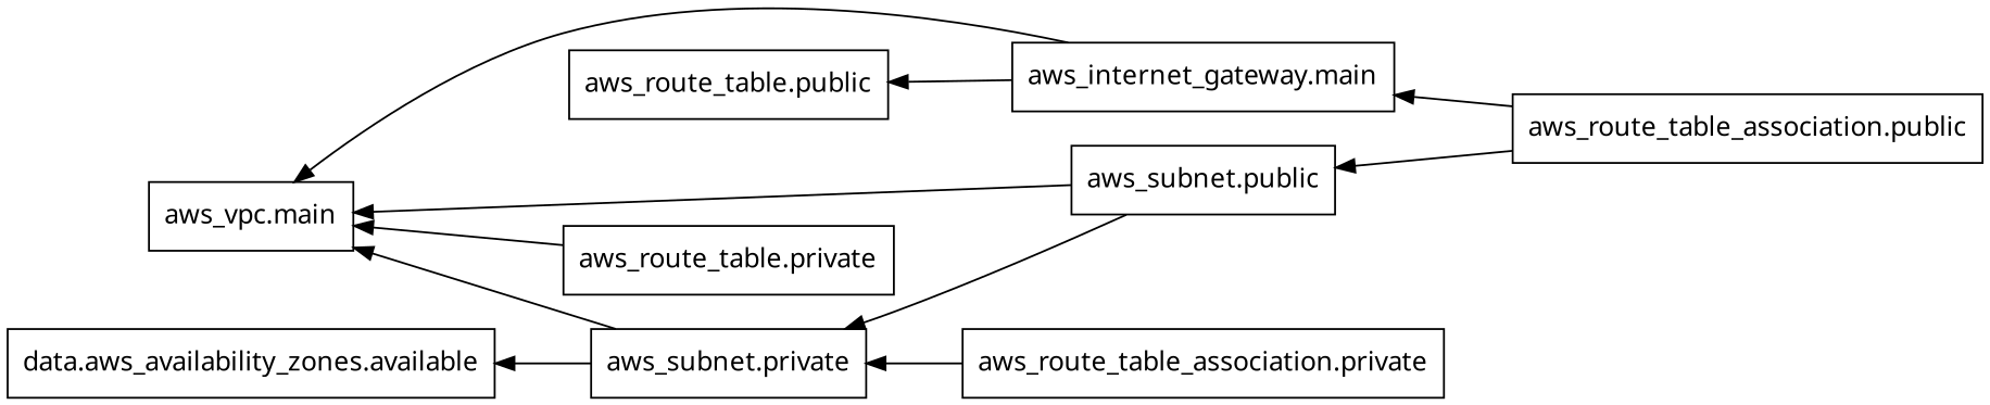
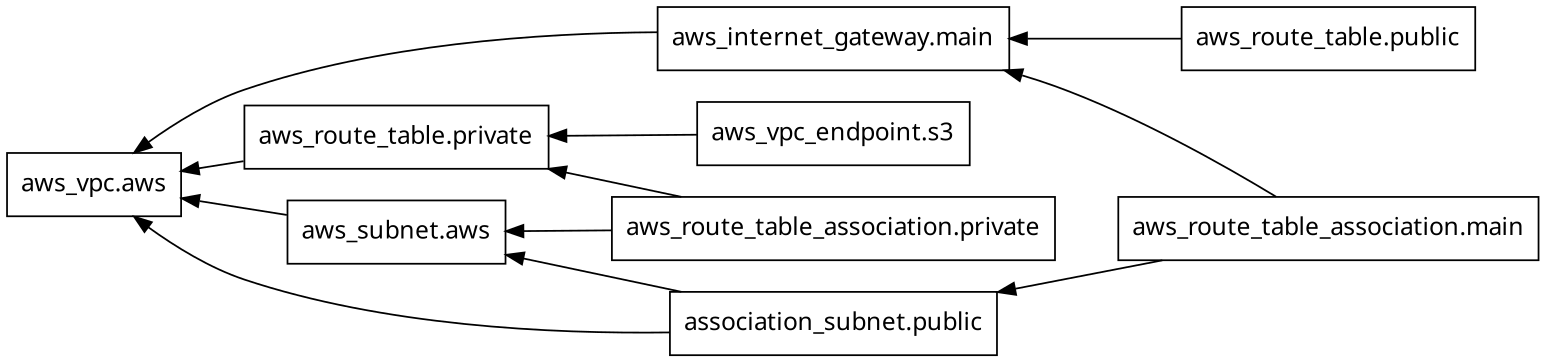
  digraph {
    rankdir=RL
    node [fontname="sans-serif" shape=rect]
-   n1 [label="data.aws_availability_zones.available"]
    n2 [label="aws_internet_gateway.main"]
-   n3 [label="aws_vpc.main"]
+   n3 [label="aws_vpc.aws"]
    n4 [label="aws_route_table.private"]
    n5 [label="aws_route_table.public"]
    n6 [label="aws_route_table_association.private"]
-   n7 [label="aws_subnet.private"]
-   n8 [label="aws_route_table_association.public"]
-   n9 [label="aws_subnet.public"]
+   n7 [label="aws_subnet.aws"]
+   n8 [label="aws_route_table_association.main"]
+   n9 [label="association_subnet.public"]
+   n10 [label="aws_vpc_endpoint.s3"]
    n2 -> n3
    n4 -> n3
-   n2 -> n5
+   n5 -> n2
+   n6 -> n4
    n6 -> n7
-   n7 -> n1
    n7 -> n3
    n8 -> n2
    n8 -> n9
    n9 -> n3
    n9 -> n7
+   n10 -> n4
  }
